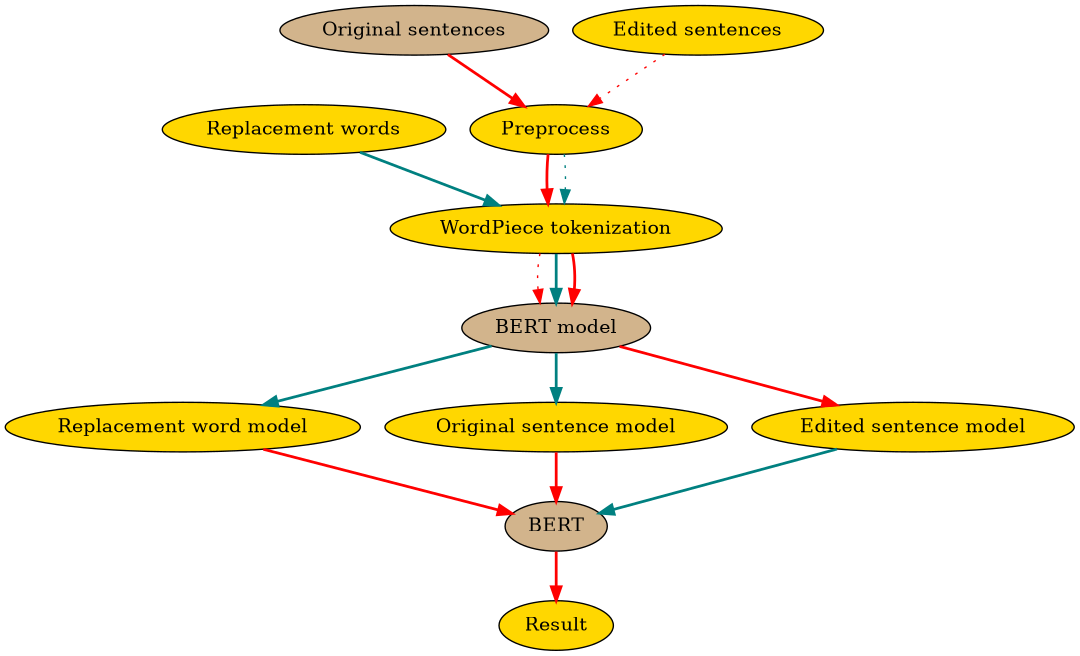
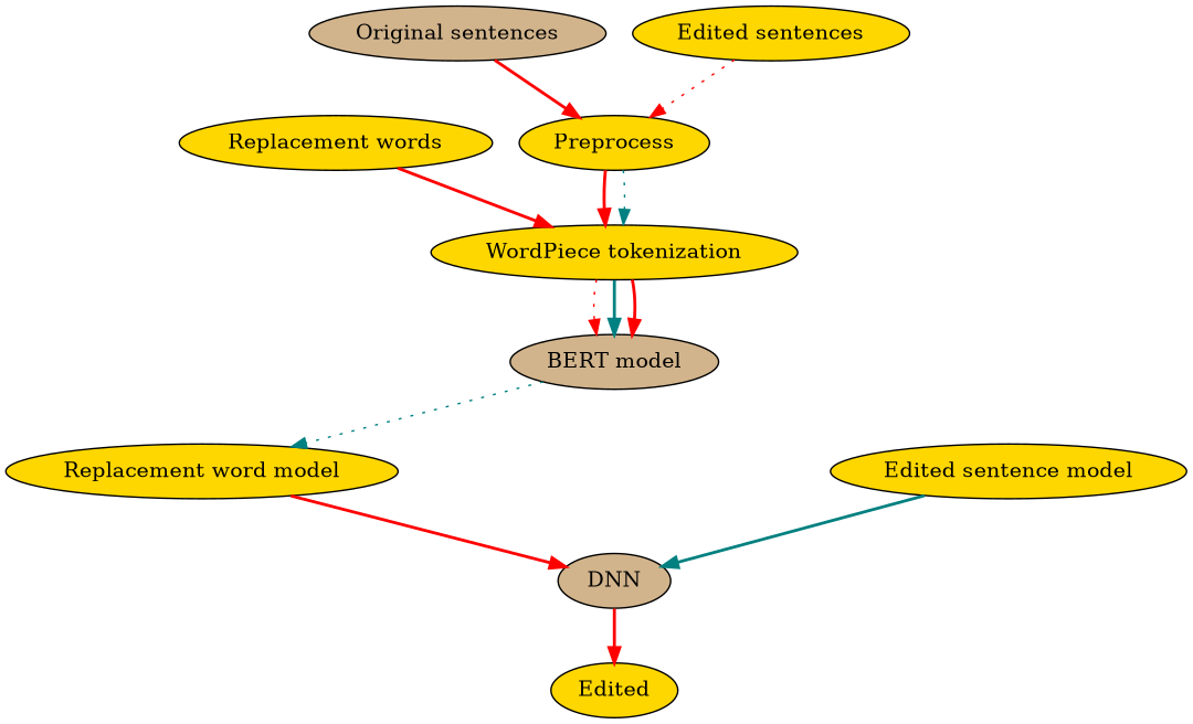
  digraph {
    node [fillcolor=gold style=filled]
    edge [color=red style=bold]
    "Replacement words"
    "WordPiece tokenization"
    "BERT model" [fillcolor=tan]
    "Replacement word model"
-   "Original sentence model"
    "Edited sentence model"
    "Original sentences" [fillcolor=tan]
    Preprocess
    "Edited sentences"
-   DNN [fillcolor=tan label=BERT]
-   Result
-   "Replacement words" -> "WordPiece tokenization" [color=teal]
+   DNN [fillcolor=tan]
+   Result [label=Edited]
+   "Replacement words" -> "WordPiece tokenization"
    "WordPiece tokenization" -> "BERT model" [style=dotted]
    "WordPiece tokenization" -> "BERT model" [color=teal]
    "WordPiece tokenization" -> "BERT model"
-   "BERT model" -> "Replacement word model" [color=teal]
-   "BERT model" -> "Original sentence model" [color=teal]
-   "BERT model" -> "Edited sentence model"
+   "BERT model" -> "Replacement word model" [color=teal style=dotted]
    "Replacement word model" -> DNN
-   "Original sentence model" -> DNN
    "Edited sentence model" -> DNN [color=teal]
    "Original sentences" -> Preprocess
    Preprocess -> "WordPiece tokenization"
    Preprocess -> "WordPiece tokenization" [color=teal style=dotted]
    "Edited sentences" -> Preprocess [style=dotted]
    DNN -> Result
  }
